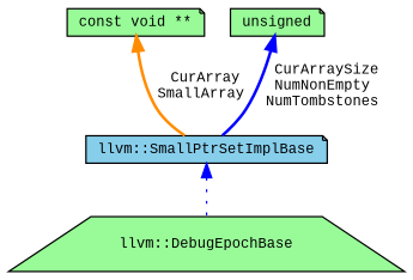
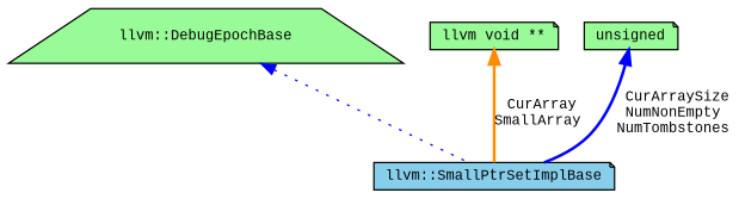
  digraph {
    fontname="Liberation Mono"
    node [color=black fillcolor=palegreen fontname="Liberation Mono" fontsize=10 shape=note style=filled]
    edge [color=blue dir=back fontname="Liberation Mono" fontsize=10 labelfontname=Helvetica labelfontsize=10 style=bold]
    n1 [fillcolor=skyblue fontcolor=black height=0.2 label="llvm::SmallPtrSetImplBase" width=0.4]
    n2 [height=0.2 label="llvm::DebugEpochBase" shape=trapezium width=0.4]
-   n3 [height=0.2 label="const void **" width=0.4]
+   n3 [height=0.2 label="llvm void **" width=0.4]
    n4 [height=0.2 label=unsigned width=0.4]
-   n1 -> n2 [style=dotted]
+   n2 -> n1 [style=dotted]
    n3 -> n1 [color=darkorange label=" CurArray\nSmallArray"]
    n4 -> n1 [label=" CurArraySize\nNumNonEmpty\nNumTombstones"]
  }
